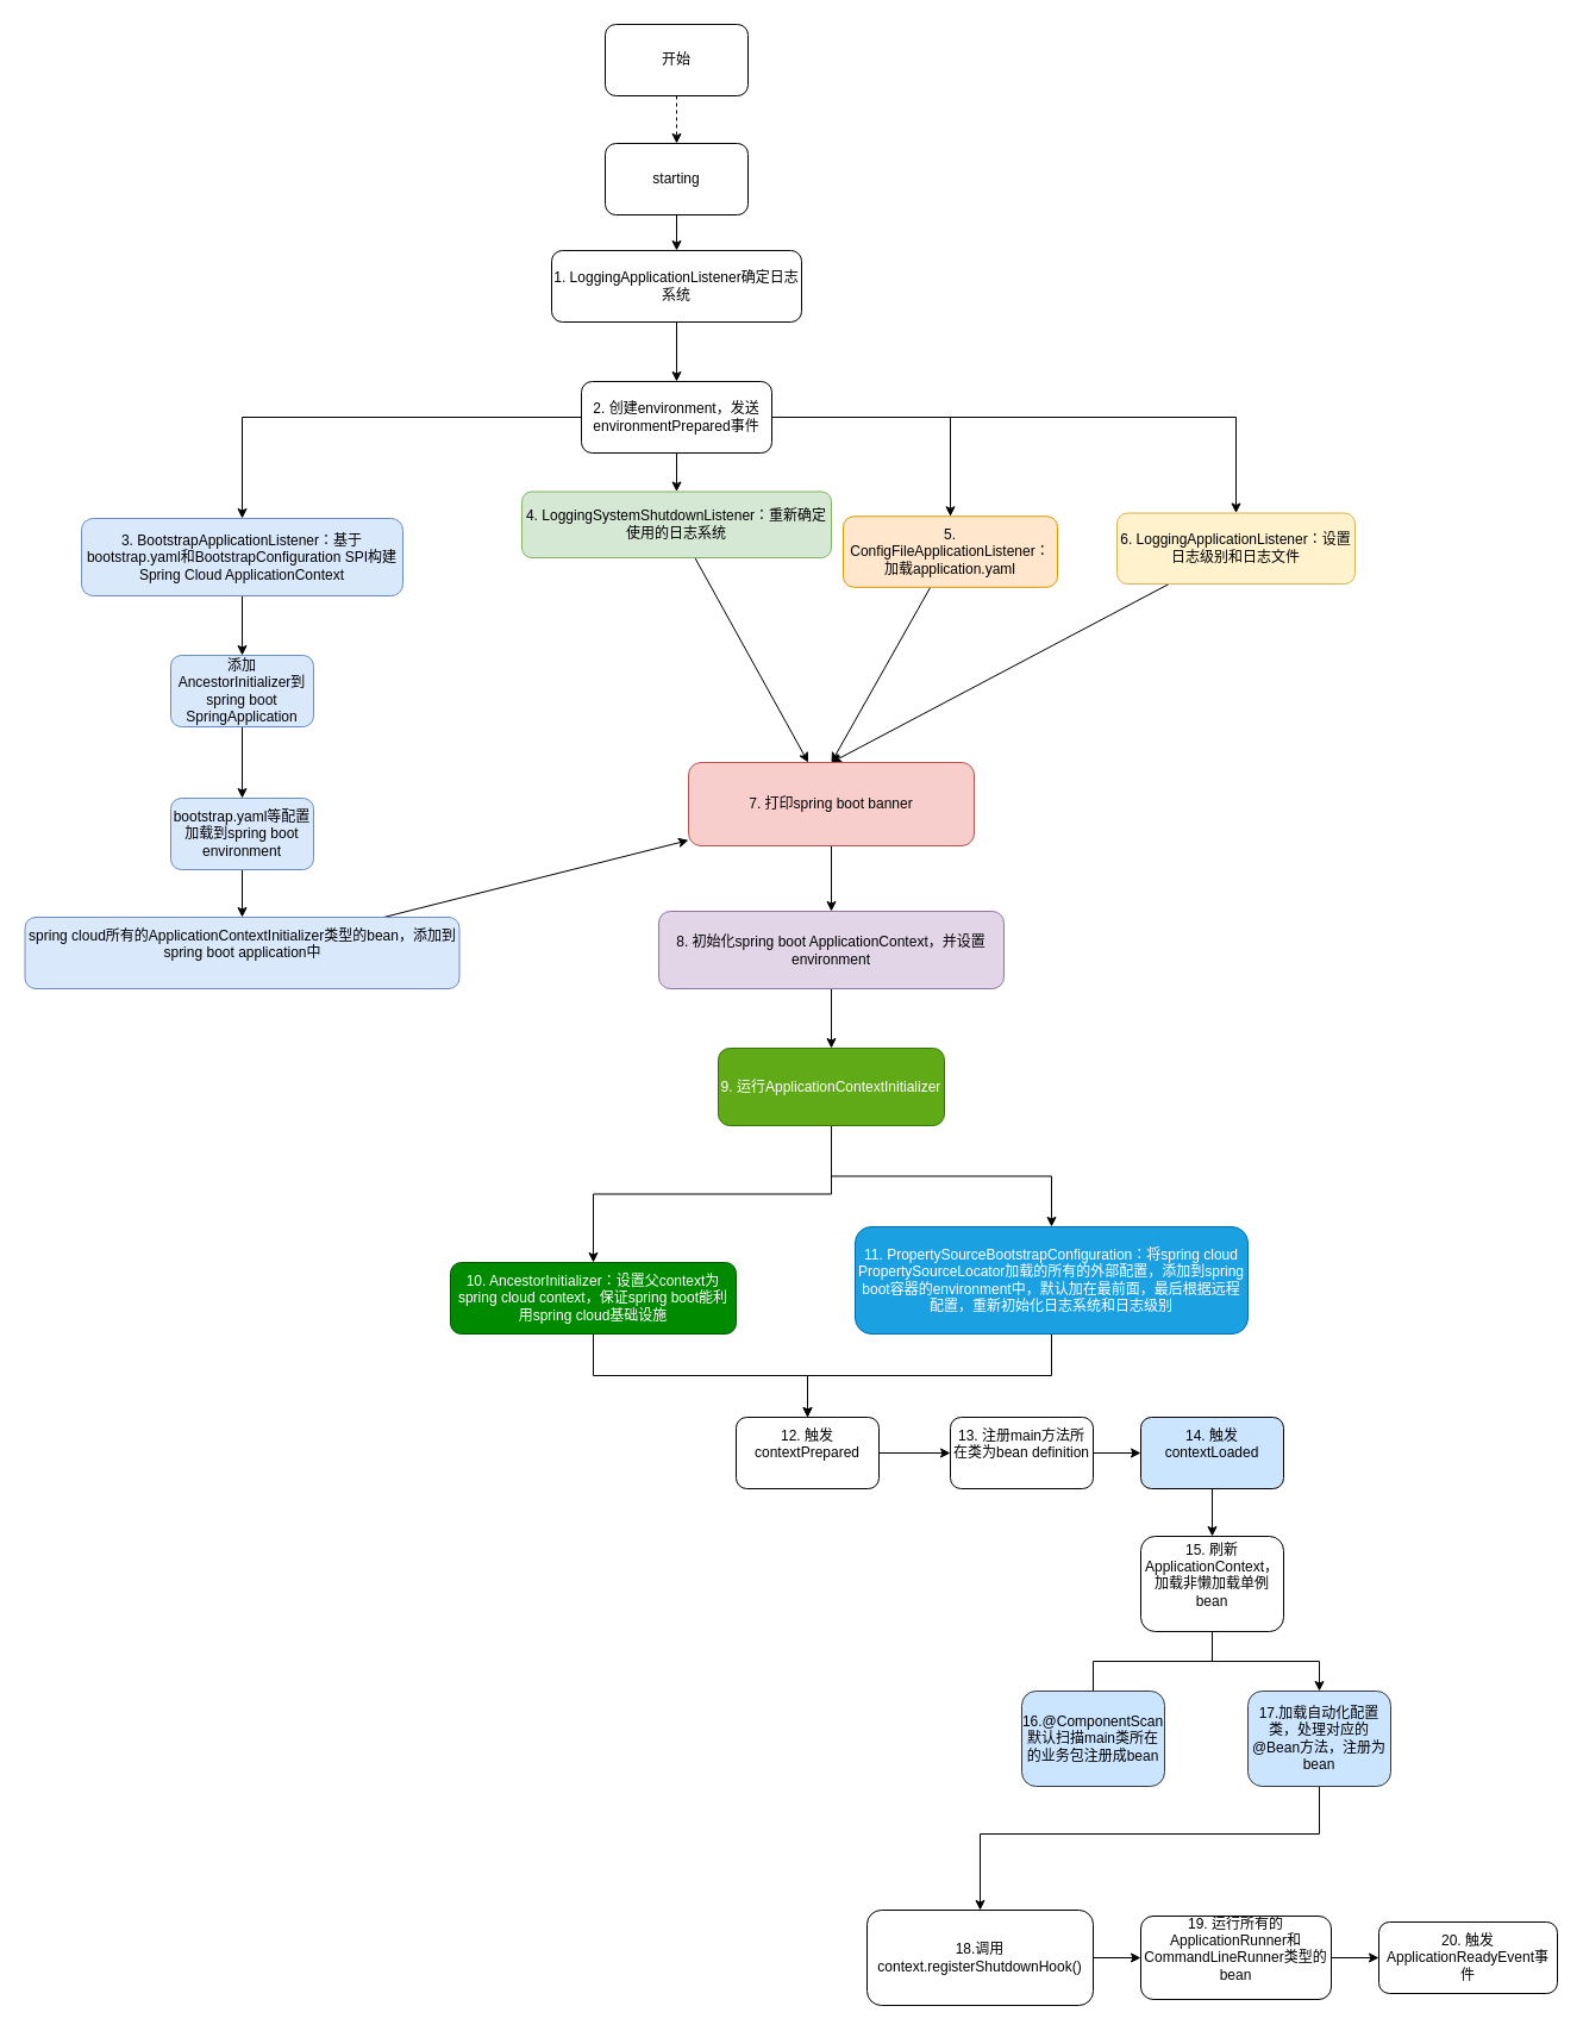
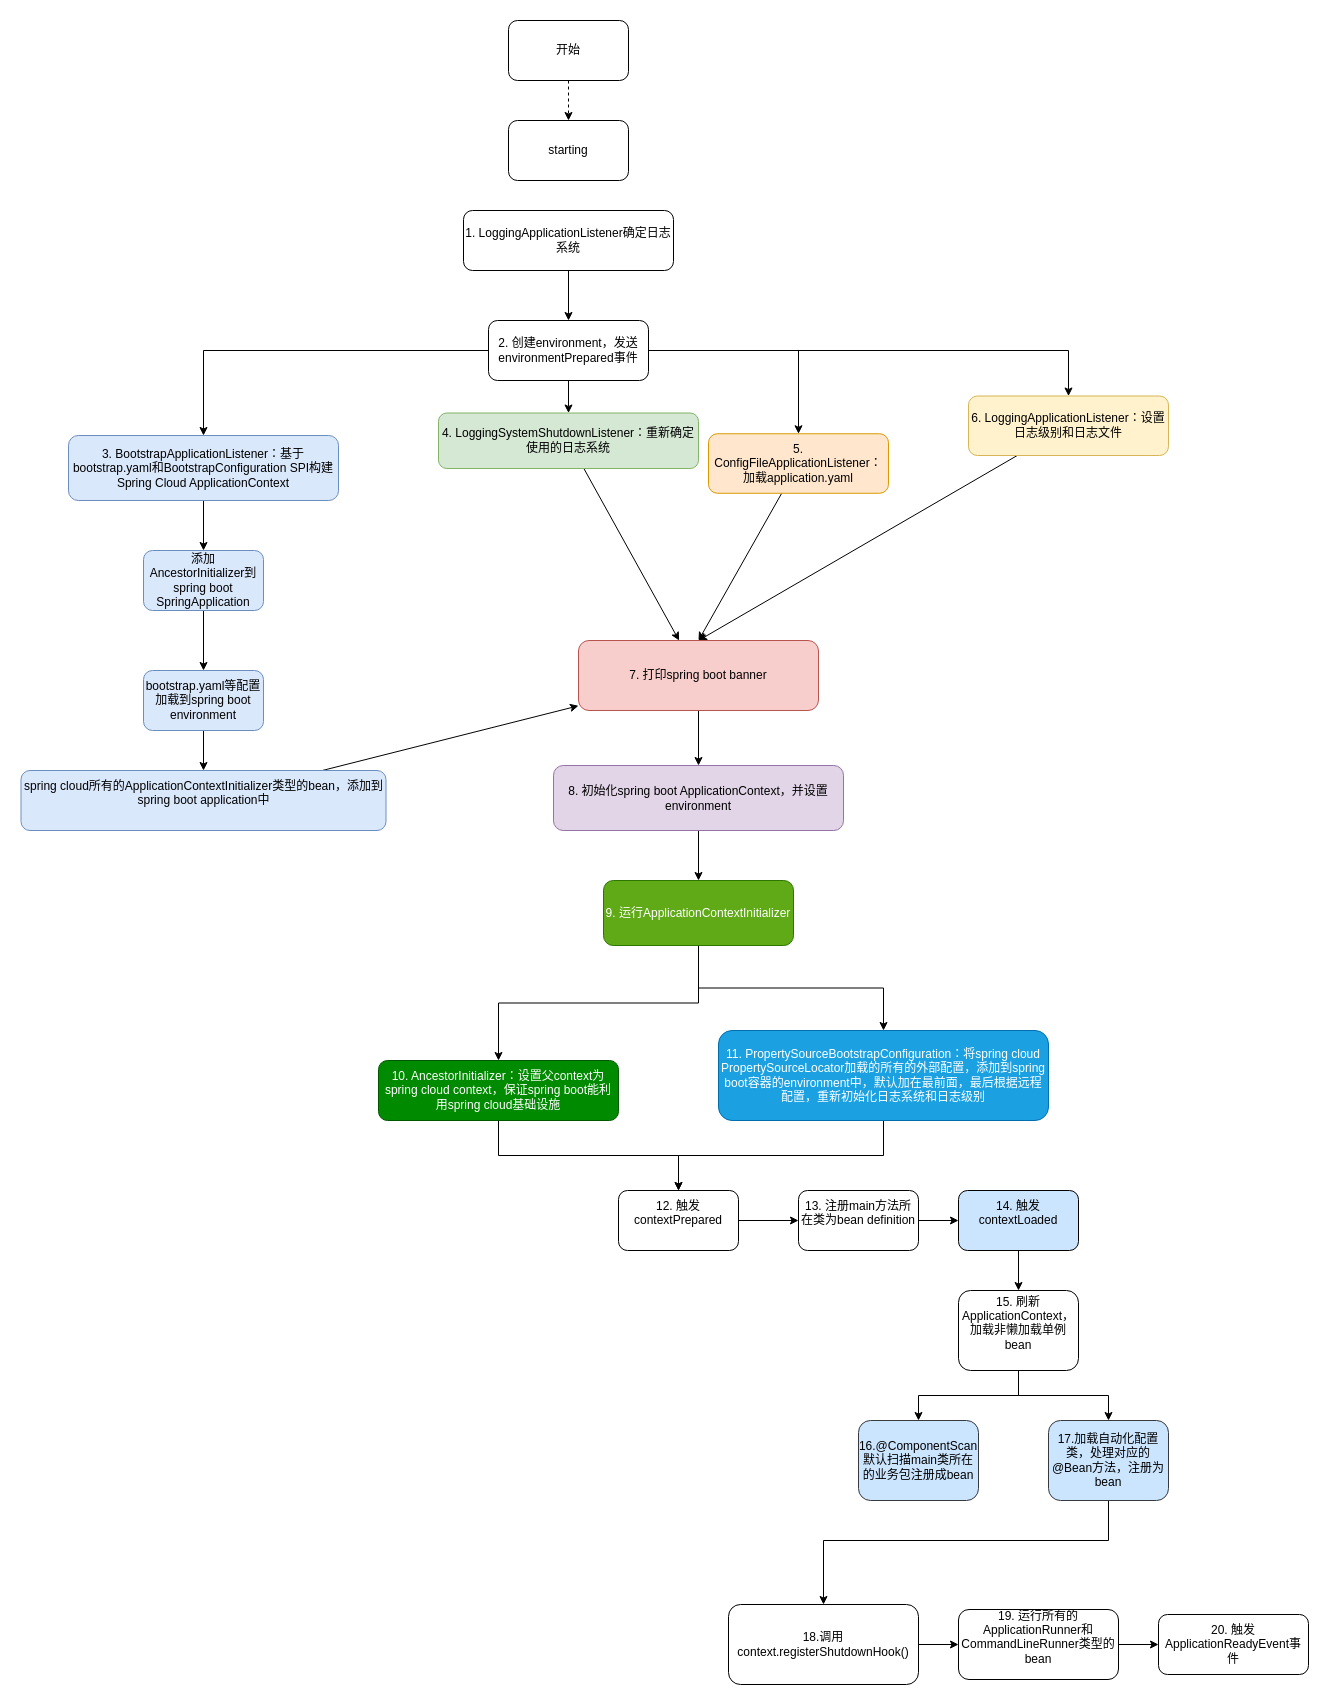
  <mxCell id="0" />
  <mxCell id="1" parent="0" />
  <mxCell id="2" value="" style="edgeStyle=orthogonalEdgeStyle;rounded=0;orthogonalLoop=1;jettySize=auto;html=1;dashed=1;" parent="1" source="3" target="5" edge="1"><mxGeometry relative="1" as="geometry" /></mxCell>
  <mxCell id="3" value="开始" style="rounded=1;whiteSpace=wrap;html=1;" parent="1" vertex="1"><mxGeometry x="508" y="20" width="120" height="60" as="geometry" /></mxCell>
- <mxCell id="4" value="" style="edgeStyle=orthogonalEdgeStyle;rounded=0;orthogonalLoop=1;jettySize=auto;html=1;" parent="1" source="5" target="20" edge="1"><mxGeometry relative="1" as="geometry" /></mxCell>
  <mxCell id="5" value="starting" style="whiteSpace=wrap;html=1;rounded=1;" parent="1" vertex="1"><mxGeometry x="508" y="120" width="120" height="60" as="geometry" /></mxCell>
  <mxCell id="6" value="" style="edgeStyle=orthogonalEdgeStyle;rounded=0;orthogonalLoop=1;jettySize=auto;html=1;" parent="1" source="10" target="12" edge="1"><mxGeometry relative="1" as="geometry" /></mxCell>
  <mxCell id="7" value="" style="edgeStyle=orthogonalEdgeStyle;rounded=0;orthogonalLoop=1;jettySize=auto;html=1;" parent="1" source="10" target="22" edge="1"><mxGeometry relative="1" as="geometry" /></mxCell>
  <mxCell id="8" value="" style="edgeStyle=orthogonalEdgeStyle;rounded=0;orthogonalLoop=1;jettySize=auto;html=1;" parent="1" source="10" target="24" edge="1"><mxGeometry relative="1" as="geometry" /></mxCell>
  <mxCell id="9" value="" style="edgeStyle=orthogonalEdgeStyle;rounded=0;orthogonalLoop=1;jettySize=auto;html=1;" parent="1" source="10" target="26" edge="1"><mxGeometry relative="1" as="geometry" /></mxCell>
  <mxCell id="10" value="2. 创建environment，发送environmentPrepared事件" style="whiteSpace=wrap;html=1;rounded=1;" parent="1" vertex="1"><mxGeometry x="488" y="320" width="160" height="60" as="geometry" /></mxCell>
  <mxCell id="11" value="" style="edgeStyle=orthogonalEdgeStyle;rounded=0;orthogonalLoop=1;jettySize=auto;html=1;" parent="1" source="12" target="14" edge="1"><mxGeometry relative="1" as="geometry" /></mxCell>
  <mxCell id="12" value="3. BootstrapApplicationListener：基于bootstrap.yaml和BootstrapConfiguration SPI构建Spring Cloud ApplicationContext" style="whiteSpace=wrap;html=1;rounded=1;fillColor=#dae8fc;strokeColor=#6c8ebf;" parent="1" vertex="1"><mxGeometry x="68" y="435" width="270" height="65" as="geometry" /></mxCell>
  <mxCell id="13" value="" style="edgeStyle=orthogonalEdgeStyle;rounded=0;orthogonalLoop=1;jettySize=auto;html=1;" parent="1" source="14" target="16" edge="1"><mxGeometry relative="1" as="geometry" /></mxCell>
  <mxCell id="14" value="添加AncestorInitializer到spring boot SpringApplication" style="whiteSpace=wrap;html=1;rounded=1;fillColor=#dae8fc;strokeColor=#6c8ebf;" parent="1" vertex="1"><mxGeometry x="143" y="550" width="120" height="60" as="geometry" /></mxCell>
  <mxCell id="15" value="" style="edgeStyle=orthogonalEdgeStyle;rounded=0;orthogonalLoop=1;jettySize=auto;html=1;" parent="1" source="16" target="18" edge="1"><mxGeometry relative="1" as="geometry" /></mxCell>
  <mxCell id="16" value="bootstrap.yaml等配置加载到spring boot environment" style="whiteSpace=wrap;html=1;rounded=1;fillColor=#dae8fc;strokeColor=#6c8ebf;" parent="1" vertex="1"><mxGeometry x="143" y="670" width="120" height="60" as="geometry" /></mxCell>
  <mxCell id="17" style="rounded=0;orthogonalLoop=1;jettySize=auto;html=1;" parent="1" source="18" target="28" edge="1"><mxGeometry relative="1" as="geometry" /></mxCell>
  <mxCell id="18" value="&lt;div&gt;spring cloud所有的ApplicationContextInitializer类型的bean，添加到spring boot application中&lt;/div&gt;&lt;div&gt;&lt;br&gt;&lt;/div&gt;" style="whiteSpace=wrap;html=1;rounded=1;fillColor=#dae8fc;strokeColor=#6c8ebf;" parent="1" vertex="1"><mxGeometry x="20.5" y="770" width="365" height="60" as="geometry" /></mxCell>
  <mxCell id="19" style="edgeStyle=orthogonalEdgeStyle;rounded=0;orthogonalLoop=1;jettySize=auto;html=1;entryX=0.5;entryY=0;entryDx=0;entryDy=0;" parent="1" source="20" target="10" edge="1"><mxGeometry relative="1" as="geometry" /></mxCell>
  <mxCell id="20" value="1. LoggingApplicationListener确定日志系统" style="whiteSpace=wrap;html=1;rounded=1;" parent="1" vertex="1"><mxGeometry x="463" y="210" width="210" height="60" as="geometry" /></mxCell>
  <mxCell id="21" style="rounded=0;orthogonalLoop=1;jettySize=auto;html=1;" parent="1" source="22" target="28" edge="1"><mxGeometry relative="1" as="geometry" /></mxCell>
  <mxCell id="22" value="4. LoggingSystemShutdownListener：重新确定使用的日志系统" style="whiteSpace=wrap;html=1;rounded=1;fillColor=#d5e8d4;strokeColor=#82b366;" parent="1" vertex="1"><mxGeometry x="438" y="412.5" width="260" height="55.5" as="geometry" /></mxCell>
  <mxCell id="23" style="rounded=0;orthogonalLoop=1;jettySize=auto;html=1;entryX=0.5;entryY=0;entryDx=0;entryDy=0;" parent="1" source="24" target="28" edge="1"><mxGeometry relative="1" as="geometry" /></mxCell>
  <mxCell id="24" value="5. ConfigFileApplicationListener：加载application.yaml" style="whiteSpace=wrap;html=1;rounded=1;fillColor=#ffe6cc;strokeColor=#d79b00;" parent="1" vertex="1"><mxGeometry x="708" y="433.25" width="180" height="59.5" as="geometry" /></mxCell>
  <mxCell id="25" style="rounded=0;orthogonalLoop=1;jettySize=auto;html=1;entryX=0.5;entryY=0;entryDx=0;entryDy=0;" parent="1" source="26" target="28" edge="1"><mxGeometry relative="1" as="geometry" /></mxCell>
- <mxCell id="26" value="6. LoggingApplicationListener：设置日志级别和日志文件" style="whiteSpace=wrap;html=1;rounded=1;fillColor=#fff2cc;strokeColor=#d6b656;" parent="1" vertex="1"><mxGeometry x="938" y="430.5" width="200" height="59.5" as="geometry" /></mxCell>
+ <mxCell id="26" value="6. LoggingApplicationListener：设置日志级别和日志文件" style="whiteSpace=wrap;html=1;rounded=1;fillColor=#fff2cc;strokeColor=#d6b656;" parent="1" vertex="1"><mxGeometry x="968" y="395.5" width="200" height="59.5" as="geometry" /></mxCell>
  <mxCell id="27" value="" style="edgeStyle=orthogonalEdgeStyle;rounded=0;orthogonalLoop=1;jettySize=auto;html=1;" parent="1" source="28" target="33" edge="1"><mxGeometry relative="1" as="geometry" /></mxCell>
  <mxCell id="28" value="7. 打印spring boot banner" style="rounded=1;whiteSpace=wrap;html=1;fillColor=#f8cecc;strokeColor=#b85450;" parent="1" vertex="1"><mxGeometry x="578" y="640" width="240" height="70" as="geometry" /></mxCell>
  <mxCell id="29" style="edgeStyle=orthogonalEdgeStyle;rounded=0;orthogonalLoop=1;jettySize=auto;html=1;" parent="1" source="31" target="35" edge="1"><mxGeometry relative="1" as="geometry" /></mxCell>
  <mxCell id="30" style="edgeStyle=orthogonalEdgeStyle;rounded=0;orthogonalLoop=1;jettySize=auto;html=1;" parent="1" source="31" target="37" edge="1"><mxGeometry relative="1" as="geometry" /></mxCell>
  <mxCell id="31" value="9. 运行ApplicationContextInitializer" style="whiteSpace=wrap;html=1;rounded=1;fillColor=#60a917;fontColor=#ffffff;strokeColor=#2D7600;" parent="1" vertex="1"><mxGeometry x="603" y="880" width="190" height="65" as="geometry" /></mxCell>
  <mxCell id="32" style="edgeStyle=orthogonalEdgeStyle;rounded=0;orthogonalLoop=1;jettySize=auto;html=1;entryX=0.5;entryY=0;entryDx=0;entryDy=0;" parent="1" source="33" target="31" edge="1"><mxGeometry relative="1" as="geometry" /></mxCell>
  <mxCell id="33" value="&lt;span&gt;8. 初始化spring boot ApplicationContext，并设置environment&lt;/span&gt;" style="whiteSpace=wrap;html=1;rounded=1;fillColor=#e1d5e7;strokeColor=#9673a6;" parent="1" vertex="1"><mxGeometry x="553" y="765" width="290" height="65" as="geometry" /></mxCell>
  <mxCell id="34" style="edgeStyle=orthogonalEdgeStyle;rounded=0;orthogonalLoop=1;jettySize=auto;html=1;entryX=0.5;entryY=0;entryDx=0;entryDy=0;" parent="1" source="35" target="41" edge="1"><mxGeometry relative="1" as="geometry" /></mxCell>
  <mxCell id="35" value="&lt;span&gt;10. AncestorInitializer：设置父context为spring cloud context，保证spring boot能利用spring cloud基础设施&lt;/span&gt;" style="rounded=1;whiteSpace=wrap;html=1;fillColor=#008a00;fontColor=#ffffff;strokeColor=#005700;" parent="1" vertex="1"><mxGeometry x="378" y="1060" width="240" height="60" as="geometry" /></mxCell>
  <mxCell id="36" style="edgeStyle=orthogonalEdgeStyle;rounded=0;orthogonalLoop=1;jettySize=auto;html=1;entryX=0.5;entryY=0;entryDx=0;entryDy=0;" parent="1" source="37" target="41" edge="1"><mxGeometry relative="1" as="geometry" /></mxCell>
  <mxCell id="37" value="11. PropertySourceBootstrapConfiguration：将spring cloud PropertySourceLocator加载的所有的外部配置，添加到spring boot容器的environment中，默认加在最前面，最后根据远程配置，重新初始化日志系统和日志级别" style="rounded=1;whiteSpace=wrap;html=1;fillColor=#1ba1e2;fontColor=#ffffff;strokeColor=#006EAF;" parent="1" vertex="1"><mxGeometry x="718" y="1030" width="330" height="90" as="geometry" /></mxCell>
  <mxCell id="38" style="edgeStyle=orthogonalEdgeStyle;rounded=0;orthogonalLoop=1;jettySize=auto;html=1;" parent="1" source="39" target="43" edge="1"><mxGeometry relative="1" as="geometry" /></mxCell>
  <mxCell id="39" value="&lt;div&gt;13. 注册main方法所在类为bean definition&lt;/div&gt;&lt;div&gt;&lt;br&gt;&lt;/div&gt;" style="rounded=1;whiteSpace=wrap;html=1;" parent="1" vertex="1"><mxGeometry x="798" y="1190" width="120" height="60" as="geometry" /></mxCell>
  <mxCell id="40" style="edgeStyle=orthogonalEdgeStyle;rounded=0;orthogonalLoop=1;jettySize=auto;html=1;entryX=0;entryY=0.5;entryDx=0;entryDy=0;" parent="1" source="41" target="39" edge="1"><mxGeometry relative="1" as="geometry" /></mxCell>
  <mxCell id="41" value="&lt;div&gt;12. 触发contextPrepared&lt;/div&gt;&lt;div&gt;&lt;br&gt;&lt;/div&gt;" style="rounded=1;whiteSpace=wrap;html=1;" parent="1" vertex="1"><mxGeometry x="618" y="1190" width="120" height="60" as="geometry" /></mxCell>
  <mxCell id="42" style="edgeStyle=orthogonalEdgeStyle;rounded=0;orthogonalLoop=1;jettySize=auto;html=1;entryX=0.5;entryY=0;entryDx=0;entryDy=0;" parent="1" source="43" target="46" edge="1"><mxGeometry relative="1" as="geometry" /></mxCell>
  <mxCell id="43" value="&lt;div&gt;&lt;div&gt;14. 触发contextLoaded&lt;/div&gt;&lt;/div&gt;&lt;div&gt;&lt;br&gt;&lt;/div&gt;" style="rounded=1;whiteSpace=wrap;html=1;fillColor=#cce5ff;" parent="1" vertex="1"><mxGeometry x="958" y="1190" width="120" height="60" as="geometry" /></mxCell>
- <mxCell id="44" style="edgeStyle=orthogonalEdgeStyle;rounded=0;orthogonalLoop=1;jettySize=auto;html=1;endArrow=none;" edge="1" parent="1" source="46" target="50"><mxGeometry relative="1" as="geometry" /></mxCell>
+ <mxCell id="44" style="edgeStyle=orthogonalEdgeStyle;rounded=0;orthogonalLoop=1;jettySize=auto;html=1;" edge="1" parent="1" source="46" target="50"><mxGeometry relative="1" as="geometry" /></mxCell>
  <mxCell id="45" style="edgeStyle=orthogonalEdgeStyle;rounded=0;orthogonalLoop=1;jettySize=auto;html=1;" edge="1" parent="1" source="46" target="52"><mxGeometry relative="1" as="geometry" /></mxCell>
  <mxCell id="46" value="&lt;div&gt;&lt;div&gt;&lt;div&gt;15. 刷新ApplicationContext，加载非懒加载单例bean&lt;/div&gt;&lt;/div&gt;&lt;/div&gt;&lt;div&gt;&lt;br&gt;&lt;/div&gt;" style="rounded=1;whiteSpace=wrap;html=1;" parent="1" vertex="1"><mxGeometry x="958" y="1290" width="120" height="80" as="geometry" /></mxCell>
  <mxCell id="47" style="edgeStyle=orthogonalEdgeStyle;rounded=0;orthogonalLoop=1;jettySize=auto;html=1;entryX=0;entryY=0.5;entryDx=0;entryDy=0;" edge="1" parent="1" source="48" target="49"><mxGeometry relative="1" as="geometry" /></mxCell>
  <mxCell id="48" value="&lt;div&gt;&lt;div&gt;&lt;div&gt;&lt;div&gt;19. 运行所有的ApplicationRunner和CommandLineRunner类型的bean&lt;/div&gt;&lt;/div&gt;&lt;/div&gt;&lt;/div&gt;&lt;div&gt;&lt;br&gt;&lt;/div&gt;" style="rounded=1;whiteSpace=wrap;html=1;" parent="1" vertex="1"><mxGeometry x="958" y="1609" width="160" height="70" as="geometry" /></mxCell>
  <mxCell id="49" value="20. 触发ApplicationReadyEvent事件" style="rounded=1;whiteSpace=wrap;html=1;" parent="1" vertex="1"><mxGeometry x="1158" y="1614" width="150" height="60" as="geometry" /></mxCell>
  <mxCell id="50" value="&lt;div&gt;&lt;div&gt;&lt;div&gt;16.@ComponentScan默认扫描main类所在的业务包注册成bean&lt;br&gt;&lt;/div&gt;&lt;/div&gt;&lt;/div&gt;" style="rounded=1;whiteSpace=wrap;html=1;fillColor=#cce5ff;strokeColor=#36393d;" vertex="1" parent="1"><mxGeometry x="858" y="1420" width="120" height="80" as="geometry" /></mxCell>
  <mxCell id="51" style="edgeStyle=orthogonalEdgeStyle;rounded=0;orthogonalLoop=1;jettySize=auto;html=1;" edge="1" parent="1" source="52" target="54"><mxGeometry relative="1" as="geometry"><Array as="points"><mxPoint x="1108" y="1540" /><mxPoint x="823" y="1540" /></Array></mxGeometry></mxCell>
  <mxCell id="52" value="&lt;div&gt;&lt;div&gt;&lt;div&gt;17.加载自动化配置类，处理对应的@Bean方法，注册为bean&lt;br&gt;&lt;/div&gt;&lt;/div&gt;&lt;/div&gt;" style="rounded=1;whiteSpace=wrap;html=1;fillColor=#cce5ff;strokeColor=#36393d;" vertex="1" parent="1"><mxGeometry x="1048" y="1420" width="120" height="80" as="geometry" /></mxCell>
  <mxCell id="53" style="edgeStyle=orthogonalEdgeStyle;rounded=0;orthogonalLoop=1;jettySize=auto;html=1;entryX=0;entryY=0.5;entryDx=0;entryDy=0;" edge="1" parent="1" source="54" target="48"><mxGeometry relative="1" as="geometry" /></mxCell>
  <mxCell id="54" value="&lt;div&gt;&lt;div&gt;&lt;div&gt;18.调用context.registerShutdownHook()&lt;br&gt;&lt;/div&gt;&lt;/div&gt;&lt;/div&gt;" style="rounded=1;whiteSpace=wrap;html=1;" vertex="1" parent="1"><mxGeometry x="728" y="1604" width="190" height="80" as="geometry" /></mxCell>
